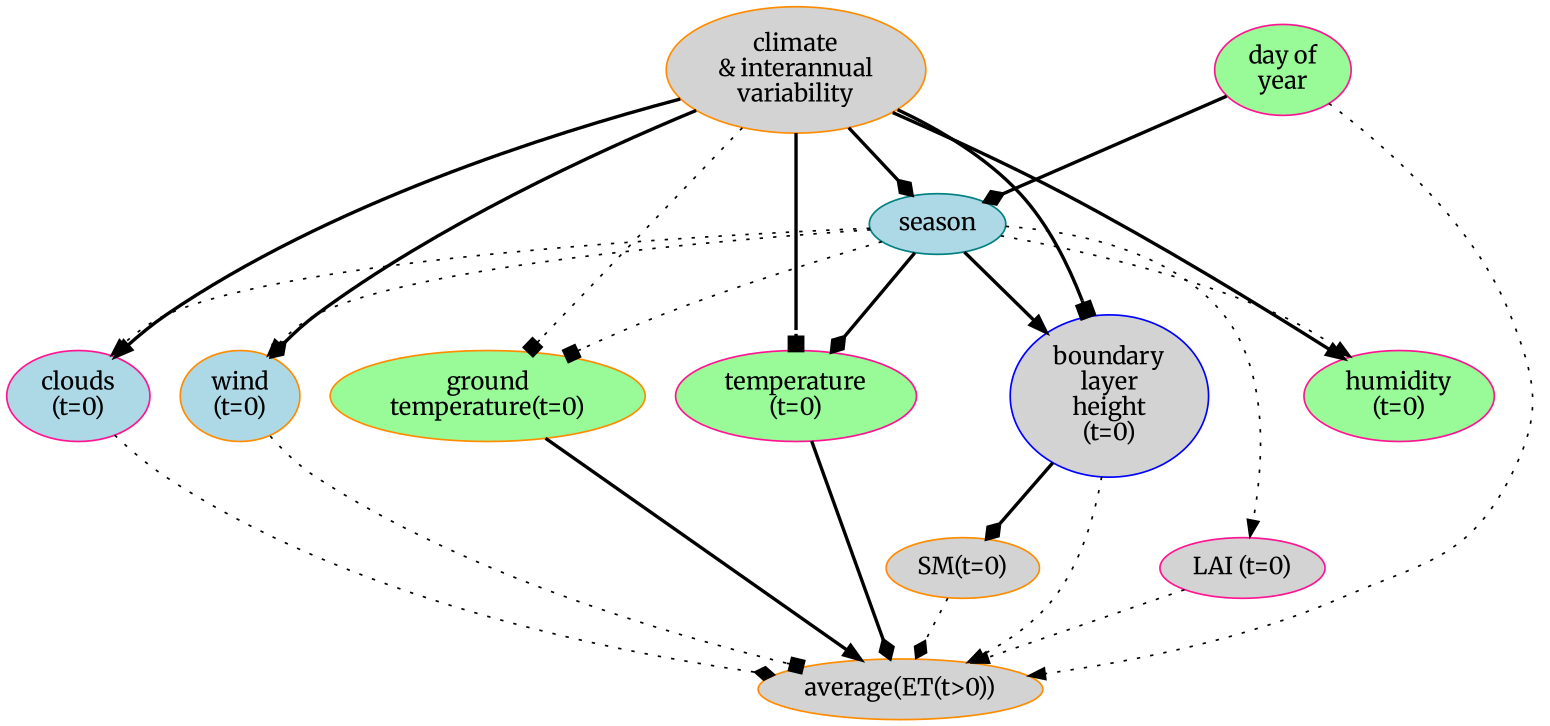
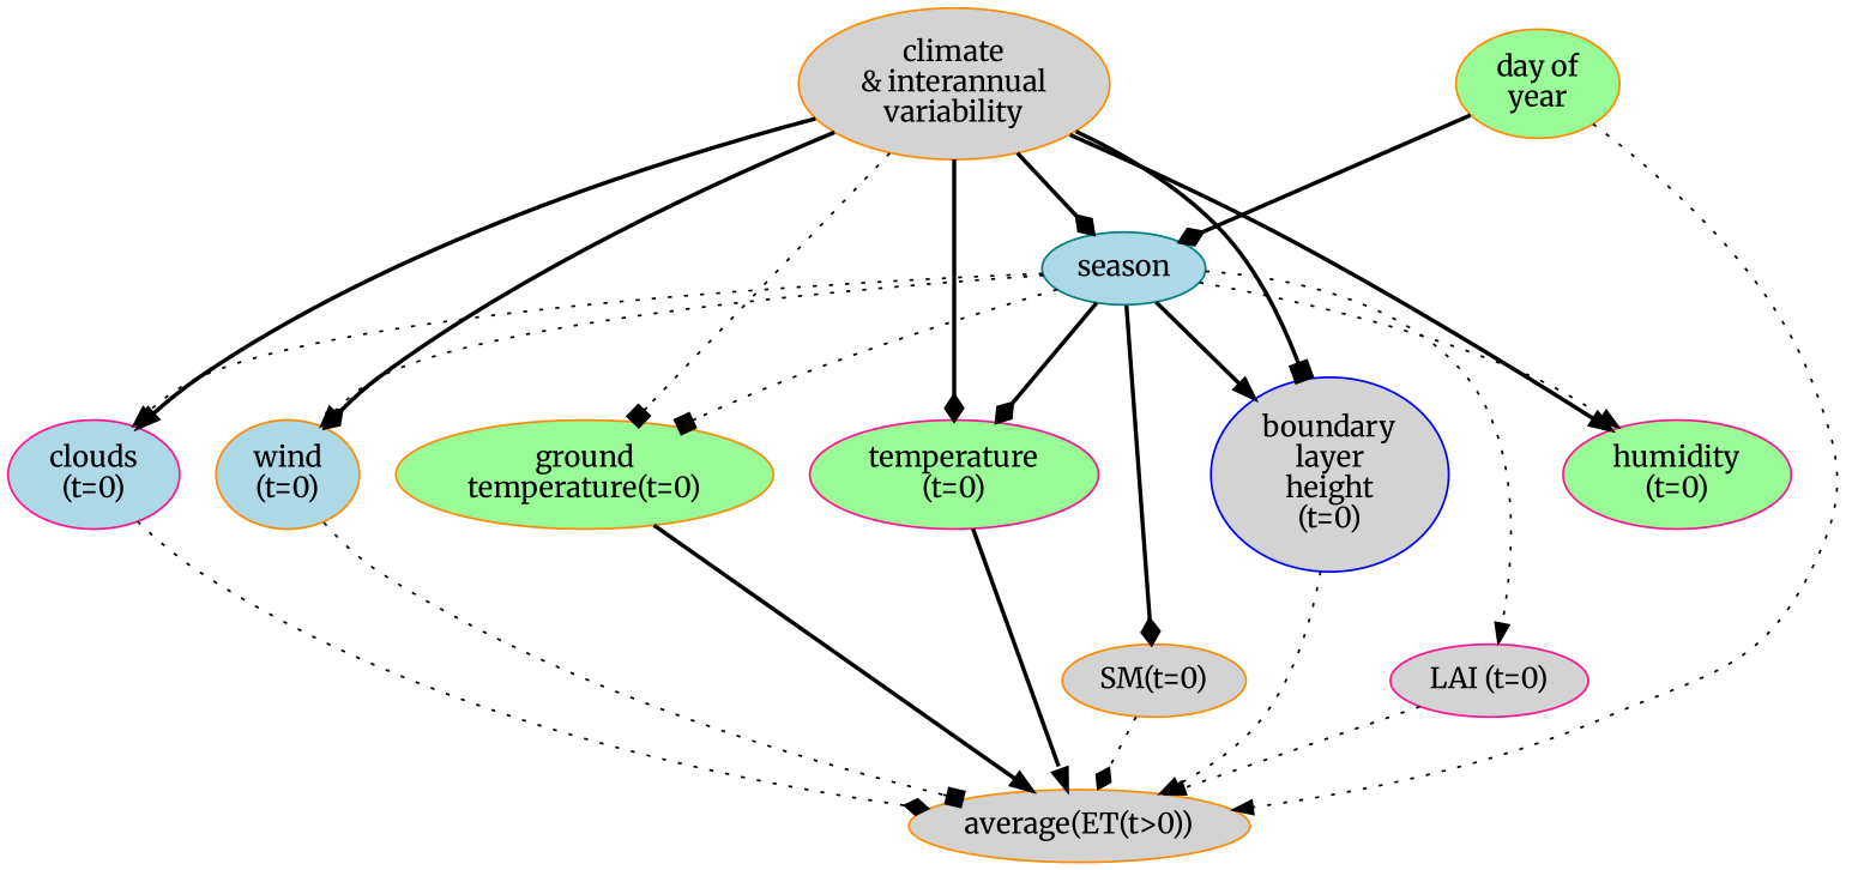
  digraph {
    fontname=Merriweather
    node [color=darkorange fillcolor=lightgrey fontname=Merriweather style=filled]
    edge [arrowhead=normal fontname=Merriweather style=bold]
    n1 [label="climate\n& interannual\nvariability"]
    n2 [color=teal fillcolor=lightblue label=season]
    n3 [fillcolor=palegreen label="ground\ntemperature(t=0)"]
    n4 [color=deeppink fillcolor=palegreen label="temperature\n(t=0)"]
    n5 [color=deeppink fillcolor=palegreen label="humidity\n(t=0)"]
    n6 [color=deeppink fillcolor=lightblue label="clouds\n(t=0)"]
    n7 [fillcolor=lightblue label="wind\n(t=0)"]
    n8 [color=blue label="boundary\nlayer\nheight\n(t=0)"]
    n9 [color=deeppink label="LAI (t=0)"]
    n10 [label="SM(t=0)"]
    n11 [label="average(ET(t>0))"]
-   n12 [color=deeppink fillcolor=palegreen label="day of\nyear"]
+   n12 [fillcolor=palegreen label="day of\nyear"]
    n1 -> n2 [arrowhead=diamond]
    n1 -> n3 [arrowhead=box style=dotted]
-   n1 -> n4 [arrowhead=box]
+   n1 -> n4 [arrowhead=diamond]
    n1 -> n5
    n1 -> n6
    n1 -> n7 [arrowhead=diamond]
    n1 -> n8 [arrowhead=box]
    n2 -> n3 [arrowhead=box style=dotted]
    n2 -> n4 [arrowhead=diamond]
    n2 -> n5 [style=dotted]
    n2 -> n6 [style=dotted]
    n2 -> n7 [style=dotted]
    n2 -> n8
    n2 -> n9 [style=dotted]
-   n8 -> n10 [arrowhead=diamond]
+   n2 -> n10 [arrowhead=diamond]
    n3 -> n11
-   n4 -> n11 [arrowhead=diamond]
+   n4 -> n11
    n6 -> n11 [arrowhead=diamond style=dotted]
    n7 -> n11 [arrowhead=box style=dotted]
    n8 -> n11 [style=dotted]
    n9 -> n11 [style=dotted]
    n10 -> n11 [arrowhead=diamond style=dotted]
    n12 -> n2 [arrowhead=diamond]
    n12 -> n11 [style=dotted]
  }
